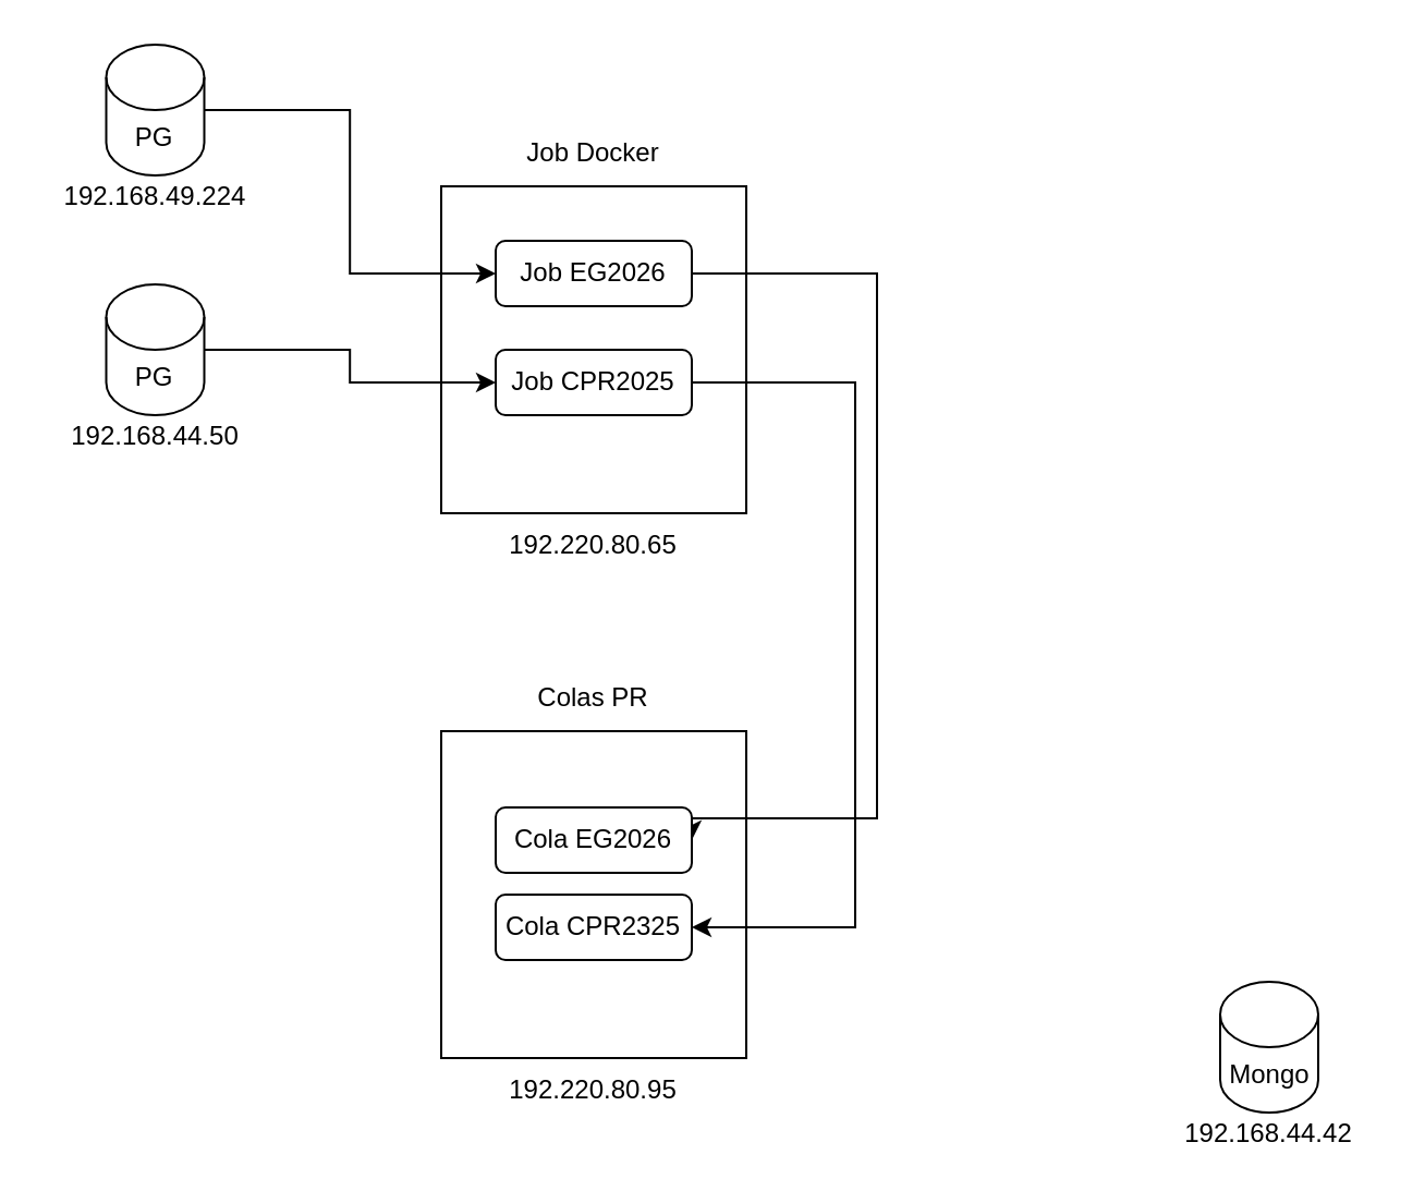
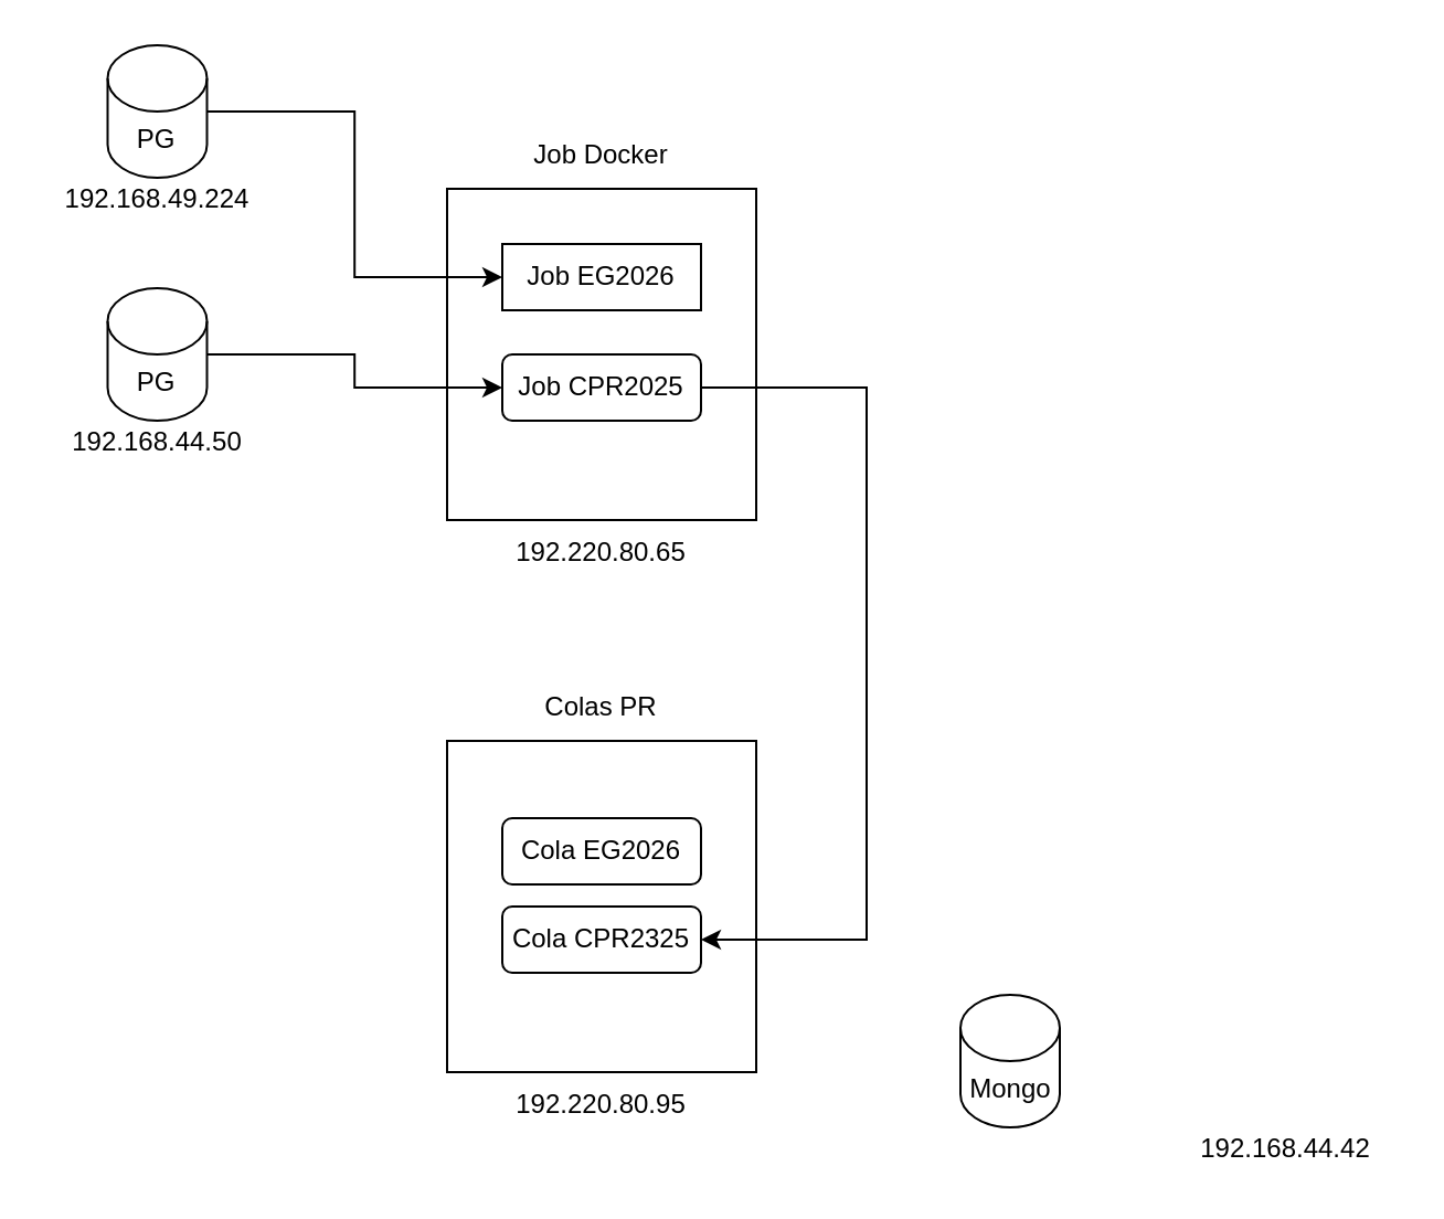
  <mxCell id="0" />
  <mxCell id="1" parent="0" />
  <mxCell id="2" value="" style="rounded=0;whiteSpace=wrap;html=1;" vertex="1" parent="1"><mxGeometry x="202" y="85" width="140" height="150" as="geometry" /></mxCell>
  <mxCell id="3" value="" style="rounded=0;whiteSpace=wrap;html=1;" vertex="1" parent="1"><mxGeometry x="202" y="335" width="140" height="150" as="geometry" /></mxCell>
  <mxCell id="4" value="" style="group;movable=1;resizable=1;rotatable=1;deletable=1;editable=1;locked=0;connectable=1;" vertex="1" connectable="0" parent="1"><mxGeometry x="20.75" y="80" width="100" height="20" as="geometry" /></mxCell>
  <mxCell id="5" value="192.168.49.224" style="text;html=1;align=center;verticalAlign=middle;whiteSpace=wrap;rounded=0;movable=1;resizable=1;rotatable=1;deletable=1;editable=1;locked=0;connectable=1;" vertex="1" parent="4"><mxGeometry width="100" height="20" as="geometry" /></mxCell>
  <mxCell id="6" style="edgeStyle=orthogonalEdgeStyle;rounded=0;orthogonalLoop=1;jettySize=auto;html=1;entryX=0;entryY=0.5;entryDx=0;entryDy=0;" edge="1" parent="1" source="7" target="16"><mxGeometry relative="1" as="geometry" /></mxCell>
  <mxCell id="7" value="PG" style="shape=cylinder3;whiteSpace=wrap;html=1;boundedLbl=1;backgroundOutline=1;size=15;movable=1;resizable=1;rotatable=1;deletable=1;editable=1;locked=0;connectable=1;" vertex="1" parent="1"><mxGeometry x="48.25" y="20" width="45" height="60" as="geometry" /></mxCell>
  <mxCell id="8" value="" style="group;movable=1;resizable=1;rotatable=1;deletable=1;editable=1;locked=0;connectable=1;" vertex="1" connectable="0" parent="1"><mxGeometry x="20.75" y="190" width="100" height="20" as="geometry" /></mxCell>
  <mxCell id="9" value="192.168.44.50" style="text;html=1;align=center;verticalAlign=middle;whiteSpace=wrap;rounded=0;movable=1;resizable=1;rotatable=1;deletable=1;editable=1;locked=0;connectable=1;" vertex="1" parent="8"><mxGeometry width="100" height="20" as="geometry" /></mxCell>
  <mxCell id="10" style="edgeStyle=orthogonalEdgeStyle;rounded=0;orthogonalLoop=1;jettySize=auto;html=1;entryX=0;entryY=0.5;entryDx=0;entryDy=0;" edge="1" parent="1" source="11" target="18"><mxGeometry relative="1" as="geometry" /></mxCell>
  <mxCell id="11" value="PG" style="shape=cylinder3;whiteSpace=wrap;html=1;boundedLbl=1;backgroundOutline=1;size=15;movable=1;resizable=1;rotatable=1;deletable=1;editable=1;locked=0;connectable=1;" vertex="1" parent="1"><mxGeometry x="48.25" y="130" width="45" height="60" as="geometry" /></mxCell>
  <mxCell id="12" value="Job Docker" style="text;html=1;align=center;verticalAlign=middle;whiteSpace=wrap;rounded=0;" vertex="1" parent="1"><mxGeometry x="202" y="60" width="140" height="20" as="geometry" /></mxCell>
  <mxCell id="13" value="" style="group;movable=1;resizable=1;rotatable=1;deletable=1;editable=1;locked=0;connectable=1;" vertex="1" connectable="0" parent="1"><mxGeometry x="222" y="240" width="100" height="20" as="geometry" /></mxCell>
  <mxCell id="14" value="192.220.80.65" style="text;html=1;align=center;verticalAlign=middle;whiteSpace=wrap;rounded=0;movable=1;resizable=1;rotatable=1;deletable=1;editable=1;locked=0;connectable=1;" vertex="1" parent="13"><mxGeometry width="100" height="20" as="geometry" /></mxCell>
- <mxCell id="15" style="edgeStyle=orthogonalEdgeStyle;rounded=0;orthogonalLoop=1;jettySize=auto;html=1;entryX=1;entryY=0.5;entryDx=0;entryDy=0;" edge="1" parent="1" source="16" target="22"><mxGeometry relative="1" as="geometry"><Array as="points"><mxPoint x="402" y="125" /><mxPoint x="402" y="375" /></Array></mxGeometry></mxCell>
- <mxCell id="16" value="Job EG2026" style="rounded=1;whiteSpace=wrap;html=1;" vertex="1" parent="1"><mxGeometry x="227" y="110" width="90" height="30" as="geometry" /></mxCell>
+ <mxCell id="16" value="Job EG2026" style="whiteSpace=wrap;html=1;rounded=0;" vertex="1" parent="1"><mxGeometry x="227" y="110" width="90" height="30" as="geometry" /></mxCell>
  <mxCell id="17" style="edgeStyle=orthogonalEdgeStyle;rounded=0;orthogonalLoop=1;jettySize=auto;html=1;entryX=1;entryY=0.5;entryDx=0;entryDy=0;" edge="1" parent="1" source="18" target="23"><mxGeometry relative="1" as="geometry"><Array as="points"><mxPoint x="392" y="175" /><mxPoint x="392" y="425" /></Array></mxGeometry></mxCell>
  <mxCell id="18" value="Job CPR2025" style="rounded=1;whiteSpace=wrap;html=1;" vertex="1" parent="1"><mxGeometry x="227" y="160" width="90" height="30" as="geometry" /></mxCell>
  <mxCell id="19" value="Colas PR" style="text;html=1;align=center;verticalAlign=middle;whiteSpace=wrap;rounded=0;" vertex="1" parent="1"><mxGeometry x="202" y="310" width="140" height="20" as="geometry" /></mxCell>
  <mxCell id="20" value="" style="group;movable=1;resizable=1;rotatable=1;deletable=1;editable=1;locked=0;connectable=1;" vertex="1" connectable="0" parent="1"><mxGeometry x="222" y="490" width="100" height="20" as="geometry" /></mxCell>
  <mxCell id="21" value="192.220.80.95" style="text;html=1;align=center;verticalAlign=middle;whiteSpace=wrap;rounded=0;movable=1;resizable=1;rotatable=1;deletable=1;editable=1;locked=0;connectable=1;" vertex="1" parent="20"><mxGeometry width="100" height="20" as="geometry" /></mxCell>
  <mxCell id="22" value="Cola EG2026" style="rounded=1;whiteSpace=wrap;html=1;" vertex="1" parent="1"><mxGeometry x="227" y="370" width="90" height="30" as="geometry" /></mxCell>
  <mxCell id="23" value="Cola CPR2325" style="rounded=1;whiteSpace=wrap;html=1;" vertex="1" parent="1"><mxGeometry x="227" y="410" width="90" height="30" as="geometry" /></mxCell>
  <mxCell id="24" value="" style="group;movable=1;resizable=1;rotatable=1;deletable=1;editable=1;locked=0;connectable=1;" vertex="1" connectable="0" parent="1"><mxGeometry x="532" y="510" width="100" height="20" as="geometry" /></mxCell>
  <mxCell id="25" value="192.168.44.42" style="text;html=1;align=center;verticalAlign=middle;whiteSpace=wrap;rounded=0;movable=1;resizable=1;rotatable=1;deletable=1;editable=1;locked=0;connectable=1;" vertex="1" parent="24"><mxGeometry width="100" height="20" as="geometry" /></mxCell>
- <mxCell id="26" value="Mongo" style="shape=cylinder3;whiteSpace=wrap;html=1;boundedLbl=1;backgroundOutline=1;size=15;movable=1;resizable=1;rotatable=1;deletable=1;editable=1;locked=0;connectable=1;" vertex="1" parent="1"><mxGeometry x="559.5" y="450" width="45" height="60" as="geometry" /></mxCell>
+ <mxCell id="26" value="Mongo" style="shape=cylinder3;whiteSpace=wrap;html=1;boundedLbl=1;backgroundOutline=1;size=15;movable=1;resizable=1;rotatable=1;deletable=1;editable=1;locked=0;connectable=1;" vertex="1" parent="1"><mxGeometry x="434.5" y="450" width="45" height="60" as="geometry" /></mxCell>
